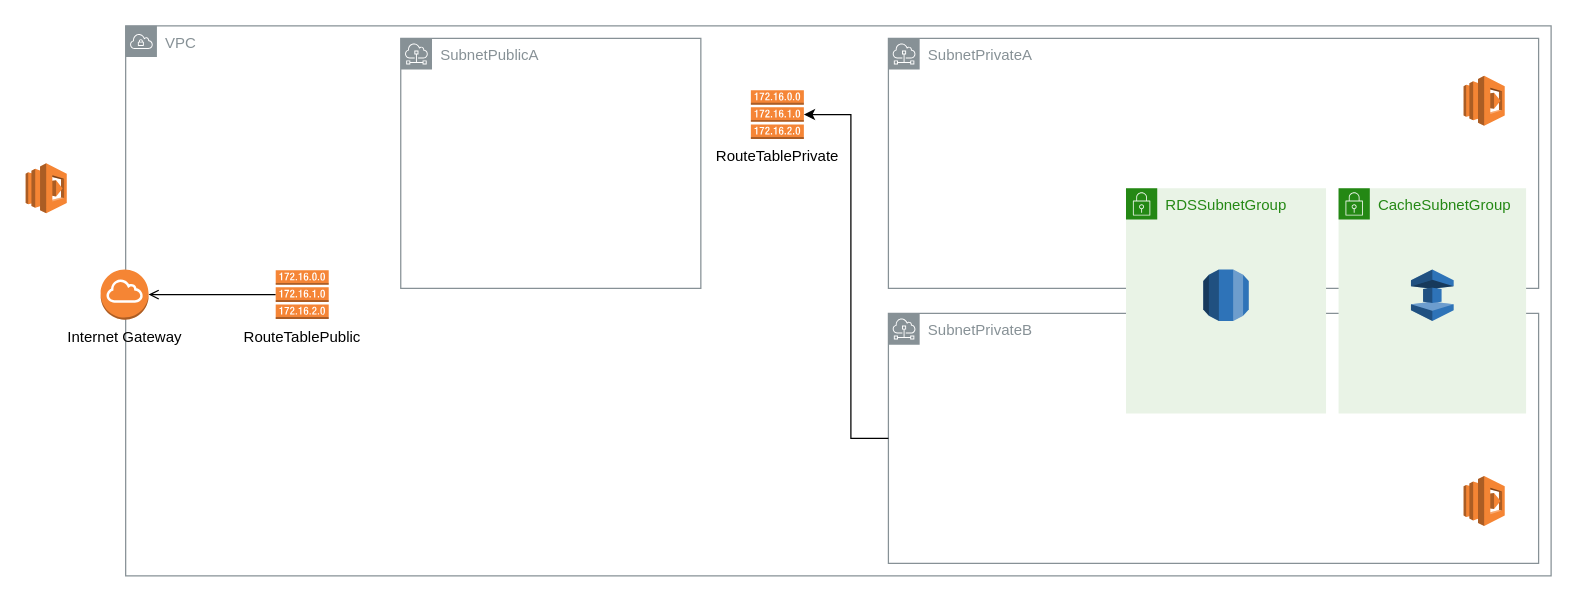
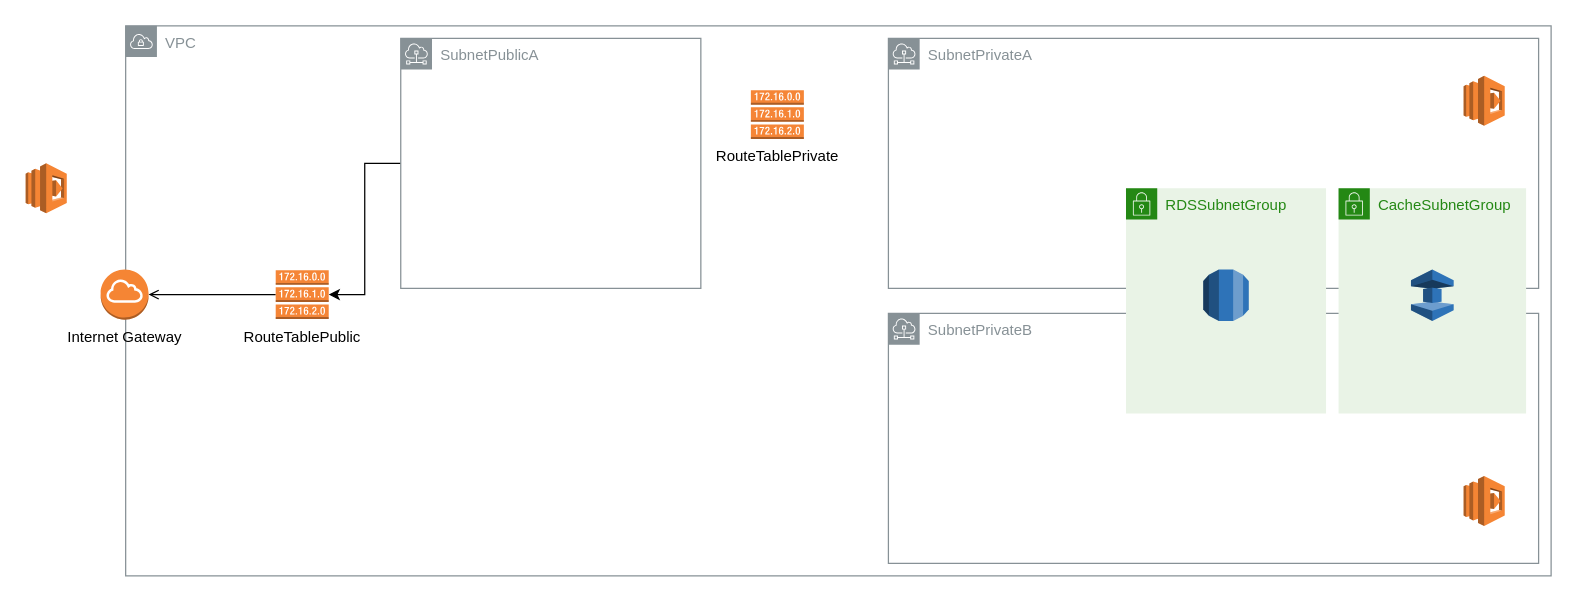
  <mxCell id="0" />
  <mxCell id="1" parent="0" />
  <mxCell id="2" value="VPC" style="sketch=0;outlineConnect=0;gradientColor=none;html=1;whiteSpace=wrap;fontSize=12;fontStyle=0;shape=mxgraph.aws4.group;grIcon=mxgraph.aws4.group_vpc;strokeColor=#879196;fillColor=none;verticalAlign=top;align=left;spacingLeft=30;fontColor=#879196;dashed=0;" vertex="1" parent="1"><mxGeometry x="100" y="20" width="1140" height="440" as="geometry" /></mxCell>
  <mxCell id="3" value="SubnetPrivateA" style="sketch=0;outlineConnect=0;gradientColor=none;html=1;whiteSpace=wrap;fontSize=12;fontStyle=0;shape=mxgraph.aws4.group;grIcon=mxgraph.aws4.group_subnet;strokeColor=#879196;fillColor=none;verticalAlign=top;align=left;spacingLeft=30;fontColor=#879196;dashed=0;" vertex="1" parent="1"><mxGeometry x="710" y="30" width="520" height="200" as="geometry" /></mxCell>
  <mxCell id="4" value="SubnetPrivateB" style="sketch=0;outlineConnect=0;gradientColor=none;html=1;whiteSpace=wrap;fontSize=12;fontStyle=0;shape=mxgraph.aws4.group;grIcon=mxgraph.aws4.group_subnet;strokeColor=#879196;fillColor=none;verticalAlign=top;align=left;spacingLeft=30;fontColor=#879196;dashed=0;" vertex="1" parent="1"><mxGeometry x="710" y="250" width="520" height="200" as="geometry" /></mxCell>
+ <mxCell id="5" style="edgeStyle=orthogonalEdgeStyle;rounded=0;orthogonalLoop=1;jettySize=auto;html=1;" edge="1" parent="1" source="6" target="11"><mxGeometry relative="1" as="geometry" /></mxCell>
  <mxCell id="6" value="SubnetPublicA" style="sketch=0;outlineConnect=0;gradientColor=none;html=1;whiteSpace=wrap;fontSize=12;fontStyle=0;shape=mxgraph.aws4.group;grIcon=mxgraph.aws4.group_subnet;strokeColor=#879196;fillColor=none;verticalAlign=top;align=left;spacingLeft=30;fontColor=#879196;dashed=0;" vertex="1" parent="1"><mxGeometry x="320" y="30" width="240" height="200" as="geometry" /></mxCell>
  <mxCell id="7" value="Internet Gateway" style="outlineConnect=0;dashed=0;verticalLabelPosition=bottom;verticalAlign=top;align=center;html=1;shape=mxgraph.aws3.internet_gateway;fillColor=#F58534;gradientColor=none;" vertex="1" parent="1"><mxGeometry x="80" y="215" width="38.33" height="40" as="geometry" /></mxCell>
- <mxCell id="8" style="edgeStyle=orthogonalEdgeStyle;rounded=0;orthogonalLoop=1;jettySize=auto;html=1;" edge="1" parent="1" source="4" target="9"><mxGeometry relative="1" as="geometry"><Array as="points"><mxPoint x="680" y="350" /><mxPoint x="680" y="91" /></Array></mxGeometry></mxCell>
  <mxCell id="9" value="RouteTablePrivate" style="outlineConnect=0;dashed=0;verticalLabelPosition=bottom;verticalAlign=top;align=center;html=1;shape=mxgraph.aws3.route_table;fillColor=#F58536;gradientColor=none;" vertex="1" parent="1"><mxGeometry x="600" y="71.5" width="42.39" height="39" as="geometry" /></mxCell>
  <mxCell id="10" style="edgeStyle=orthogonalEdgeStyle;rounded=0;orthogonalLoop=1;jettySize=auto;html=1;endArrow=open;" edge="1" parent="1" source="11" target="7"><mxGeometry relative="1" as="geometry" /></mxCell>
  <mxCell id="11" value="RouteTablePublic" style="outlineConnect=0;dashed=0;verticalLabelPosition=bottom;verticalAlign=top;align=center;html=1;shape=mxgraph.aws3.route_table;fillColor=#F58536;gradientColor=none;" vertex="1" parent="1"><mxGeometry x="220" y="215.5" width="42.39" height="39" as="geometry" /></mxCell>
  <mxCell id="12" value="CacheSubnetGroup" style="points=[[0,0],[0.25,0],[0.5,0],[0.75,0],[1,0],[1,0.25],[1,0.5],[1,0.75],[1,1],[0.75,1],[0.5,1],[0.25,1],[0,1],[0,0.75],[0,0.5],[0,0.25]];outlineConnect=0;gradientColor=none;html=1;whiteSpace=wrap;fontSize=12;fontStyle=0;container=1;pointerEvents=0;collapsible=0;recursiveResize=0;shape=mxgraph.aws4.group;grIcon=mxgraph.aws4.group_security_group;grStroke=0;strokeColor=#248814;fillColor=#E9F3E6;verticalAlign=top;align=left;spacingLeft=30;fontColor=#248814;dashed=0;" vertex="1" parent="1"><mxGeometry x="1070" y="150" width="150" height="180" as="geometry" /></mxCell>
  <mxCell id="13" value="" style="outlineConnect=0;dashed=0;verticalLabelPosition=bottom;verticalAlign=top;align=center;html=1;shape=mxgraph.aws3.elasticache;fillColor=#2E73B8;gradientColor=none;" vertex="1" parent="12"><mxGeometry x="57.91" y="65" width="34.17" height="41" as="geometry" /></mxCell>
  <mxCell id="14" value="" style="outlineConnect=0;dashed=0;verticalLabelPosition=bottom;verticalAlign=top;align=center;html=1;shape=mxgraph.aws3.lambda;fillColor=#F58534;gradientColor=none;" vertex="1" parent="1"><mxGeometry x="1170" y="60" width="32.9" height="40" as="geometry" /></mxCell>
  <mxCell id="15" value="RDSSubnetGroup" style="points=[[0,0],[0.25,0],[0.5,0],[0.75,0],[1,0],[1,0.25],[1,0.5],[1,0.75],[1,1],[0.75,1],[0.5,1],[0.25,1],[0,1],[0,0.75],[0,0.5],[0,0.25]];outlineConnect=0;gradientColor=none;html=1;whiteSpace=wrap;fontSize=12;fontStyle=0;container=1;pointerEvents=0;collapsible=0;recursiveResize=0;shape=mxgraph.aws4.group;grIcon=mxgraph.aws4.group_security_group;grStroke=0;strokeColor=#248814;fillColor=#E9F3E6;verticalAlign=top;align=left;spacingLeft=30;fontColor=#248814;dashed=0;" vertex="1" parent="1"><mxGeometry x="900" y="150" width="160" height="180" as="geometry" /></mxCell>
  <mxCell id="16" value="" style="outlineConnect=0;dashed=0;verticalLabelPosition=bottom;verticalAlign=top;align=center;html=1;shape=mxgraph.aws3.rds;fillColor=#2E73B8;gradientColor=none;" vertex="1" parent="15"><mxGeometry x="61.78" y="65" width="36.44" height="41" as="geometry" /></mxCell>
  <mxCell id="17" value="" style="outlineConnect=0;dashed=0;verticalLabelPosition=bottom;verticalAlign=top;align=center;html=1;shape=mxgraph.aws3.lambda;fillColor=#F58534;gradientColor=none;" vertex="1" parent="1"><mxGeometry x="1170" y="380" width="32.9" height="40" as="geometry" /></mxCell>
  <mxCell id="18" value="" style="outlineConnect=0;dashed=0;verticalLabelPosition=bottom;verticalAlign=top;align=center;html=1;shape=mxgraph.aws3.lambda;fillColor=#F58534;gradientColor=none;" vertex="1" parent="1"><mxGeometry x="20" y="130" width="32.9" height="40" as="geometry" /></mxCell>
